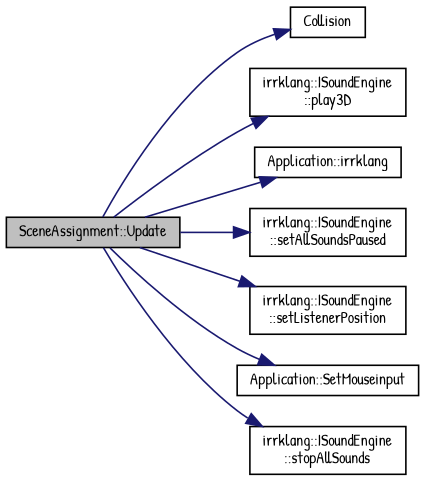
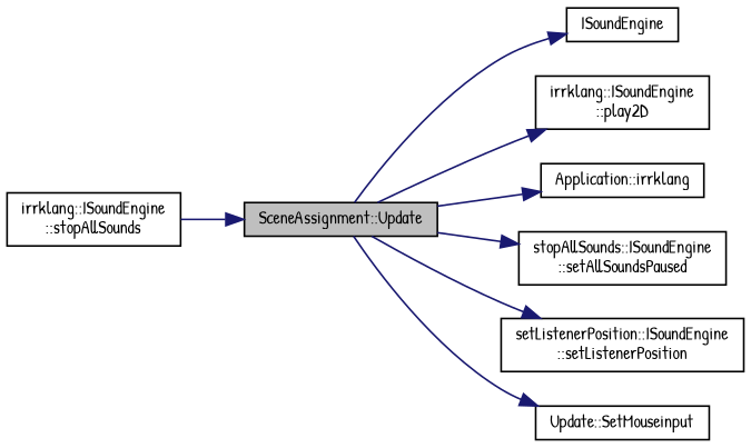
  digraph {
    fontname="Patrick Hand"
    rankdir=LR
    node [color=black fontname="Patrick Hand" fontsize=10 shape=record]
    edge [color=midnightblue fontname="Patrick Hand" fontsize=10 labelfontname=Helvetica labelfontsize=10 style=solid]
    n1 [fillcolor=grey75 fontcolor=black height=0.2 label="SceneAssignment::Update" style=filled width=0.4]
-   n2 [height=0.2 label=Collision width=0.4]
-   n3 [height=0.2 label="irrklang::ISoundEngine\l::play3D" width=0.4]
+   n2 [height=0.2 label=ISoundEngine width=0.4]
+   n3 [height=0.2 label="irrklang::ISoundEngine\l::play2D" width=0.4]
    n4 [height=0.2 label="Application::irrklang" width=0.4]
-   n5 [height=0.2 label="irrklang::ISoundEngine\l::setAllSoundsPaused" width=0.4]
-   n6 [height=0.2 label="irrklang::ISoundEngine\l::setListenerPosition" width=0.4]
-   n7 [height=0.2 label="Application::SetMouseinput" width=0.4]
+   n5 [height=0.2 label="stopAllSounds::ISoundEngine\l::setAllSoundsPaused" width=0.4]
+   n6 [height=0.2 label="setListenerPosition::ISoundEngine\l::setListenerPosition" width=0.4]
+   n7 [height=0.2 label="Update::SetMouseinput" width=0.4]
    n8 [height=0.2 label="irrklang::ISoundEngine\l::stopAllSounds" width=0.4]
    n1 -> n2
    n1 -> n3
    n1 -> n4
    n1 -> n5
    n1 -> n6
    n1 -> n7
-   n1 -> n8
+   n8 -> n1
  }
